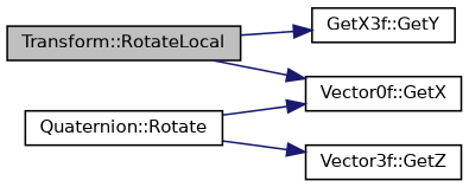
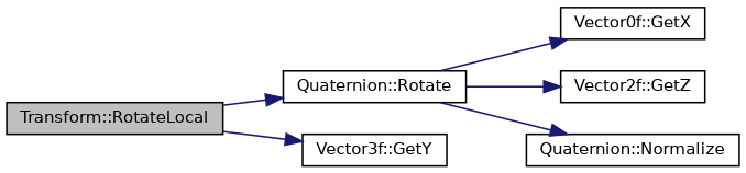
  digraph {
    rankdir=LR
    node [color=black fillcolor=white fontname=Helvetica fontsize=10 shape=record style=filled]
    edge [color=midnightblue fontname=Helvetica fontsize=10 labelfontname=Helvetica labelfontsize=10 style=solid]
    n1 [fillcolor=grey75 fontcolor=black height=0.2 label="Transform::RotateLocal" width=0.4]
    n2 [height=0.2 label="Quaternion::Rotate" width=0.4]
-   n3 [height=0.2 label="GetX3f::GetY" width=0.4]
+   n3 [height=0.2 label="Vector3f::GetY" width=0.4]
    n4 [height=0.2 label="Vector0f::GetX" width=0.4]
-   n5 [height=0.2 label="Vector3f::GetZ" width=0.4]
-   n1 -> n4
+   n5 [height=0.2 label="Vector2f::GetZ" width=0.4]
+   n6 [height=0.2 label="Quaternion::Normalize" width=0.4]
+   n1 -> n2
    n1 -> n3
    n2 -> n4
    n2 -> n5
+   n2 -> n6
  }
